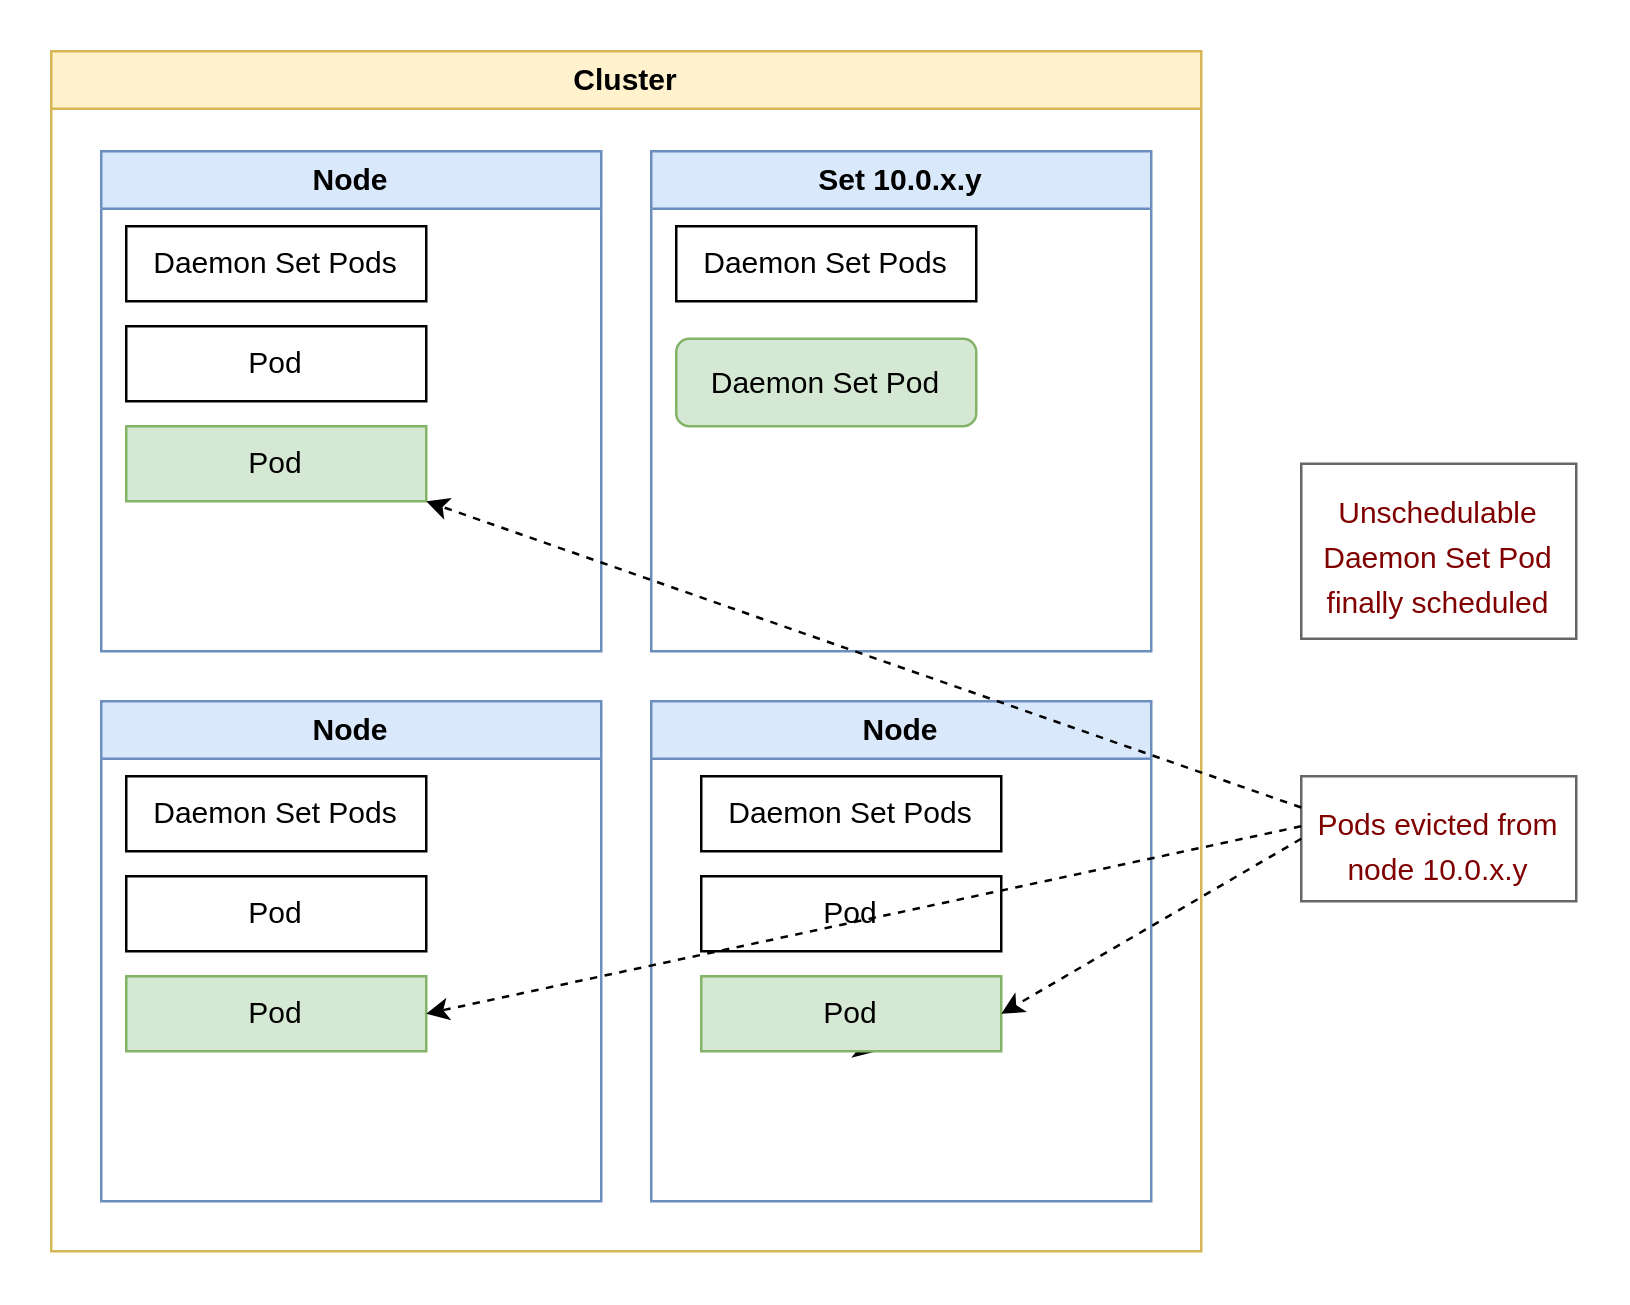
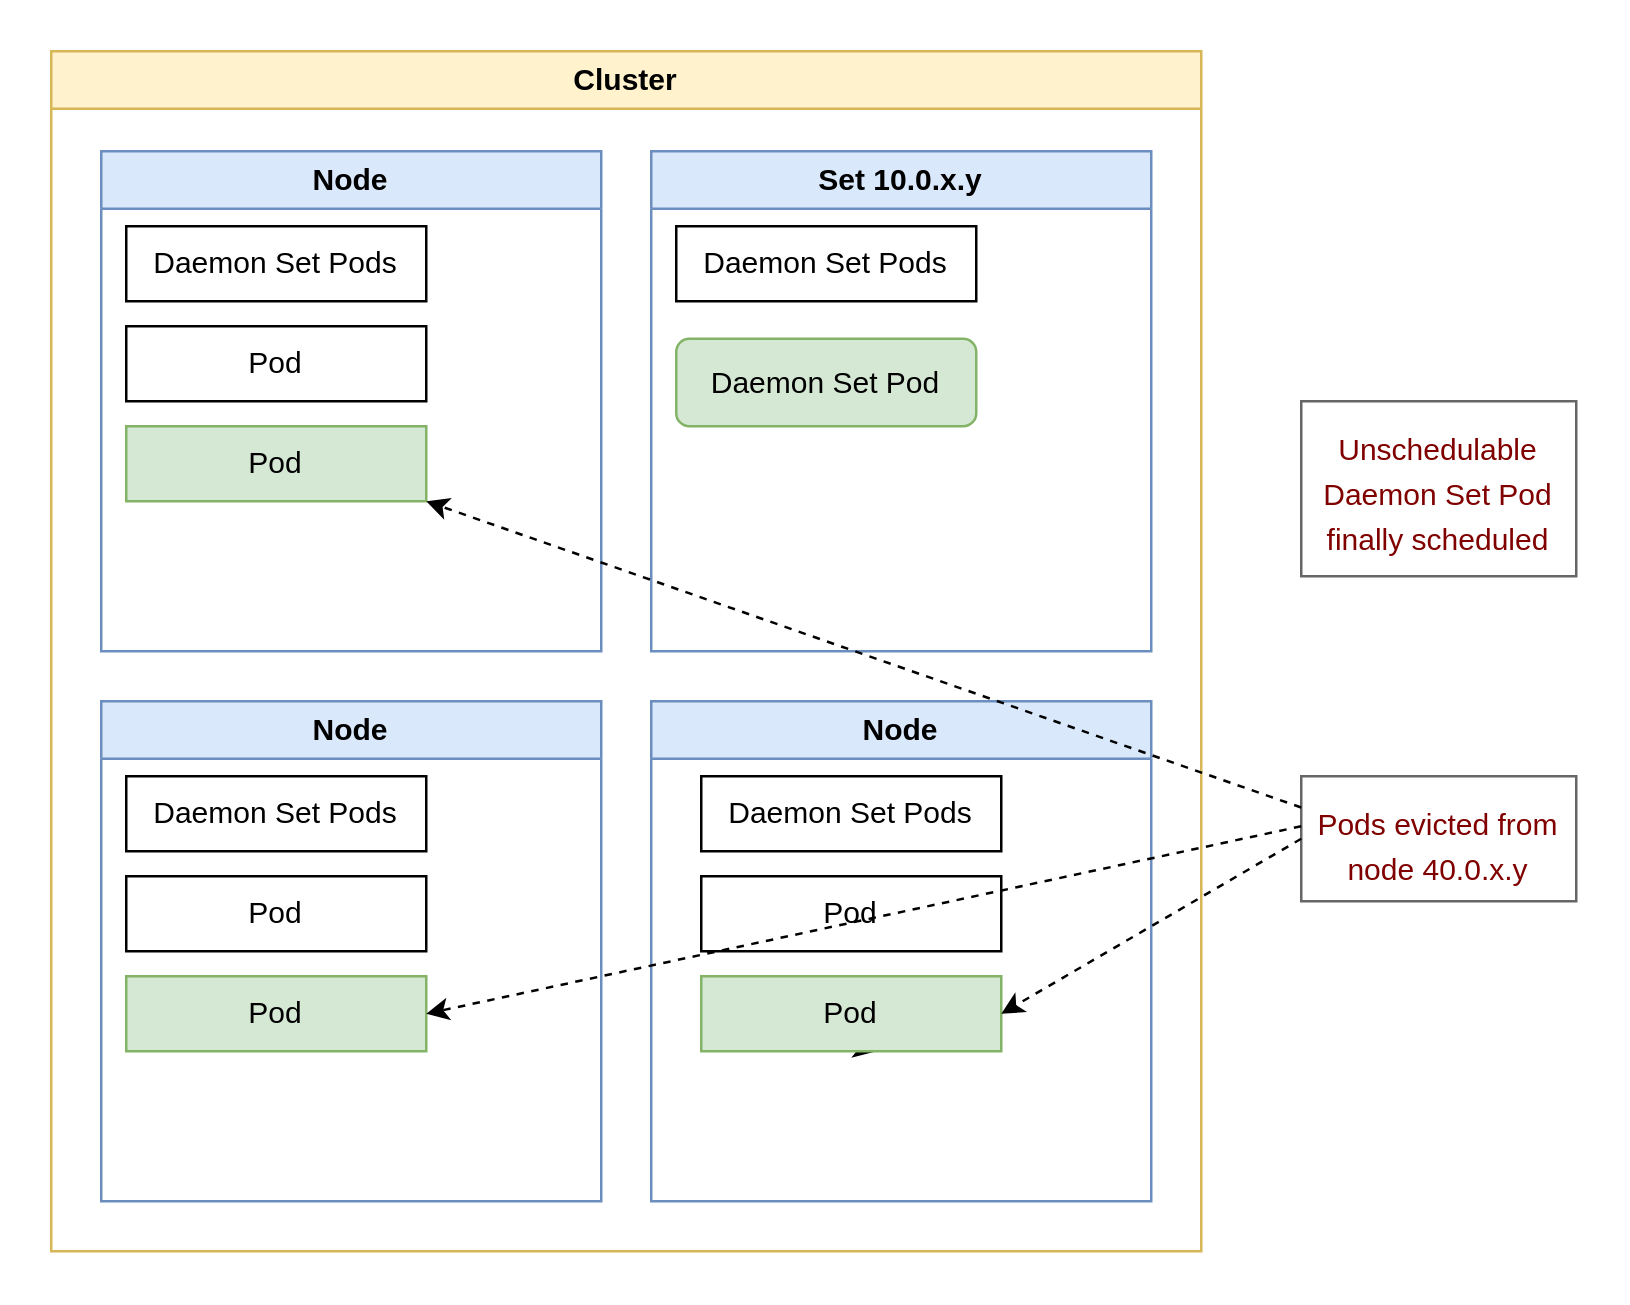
  <mxCell id="0" />
  <mxCell id="1" parent="0" />
  <mxCell id="2" value="Cluster" style="swimlane;whiteSpace=wrap;html=1;fillColor=#fff2cc;strokeColor=#d6b656;fillStyle=auto;" parent="1" vertex="1"><mxGeometry x="20" y="20" width="460" height="480" as="geometry" /></mxCell>
  <mxCell id="3" value="Set 10.0.x.y" style="swimlane;whiteSpace=wrap;html=1;fillColor=#dae8fc;strokeColor=#6c8ebf;" parent="2" vertex="1"><mxGeometry x="240" y="40" width="200" height="200" as="geometry" /></mxCell>
  <mxCell id="4" value="Daemon Set Pods" style="rounded=0;whiteSpace=wrap;html=1;" parent="3" vertex="1"><mxGeometry x="10" y="30" width="120" height="30" as="geometry" /></mxCell>
  <mxCell id="5" value="Daemon Set Pod" style="whiteSpace=wrap;html=1;fillColor=#d5e8d4;strokeColor=#82b366;rounded=1;" parent="3" vertex="1"><mxGeometry x="10" y="75" width="120" height="35" as="geometry" /></mxCell>
  <mxCell id="6" value="Node" style="swimlane;whiteSpace=wrap;html=1;fillColor=#dae8fc;strokeColor=#6c8ebf;" parent="2" vertex="1"><mxGeometry x="20" y="40" width="200" height="200" as="geometry" /></mxCell>
  <mxCell id="7" value="Daemon Set Pods" style="rounded=0;whiteSpace=wrap;html=1;" parent="6" vertex="1"><mxGeometry x="10" y="30" width="120" height="30" as="geometry" /></mxCell>
  <mxCell id="8" value="Pod" style="rounded=0;whiteSpace=wrap;html=1;" parent="6" vertex="1"><mxGeometry x="10" y="70" width="120" height="30" as="geometry" /></mxCell>
  <mxCell id="9" value="Pod" style="rounded=0;whiteSpace=wrap;html=1;fillColor=#d5e8d4;strokeColor=#82b366;" parent="6" vertex="1"><mxGeometry x="10" y="110" width="120" height="30" as="geometry" /></mxCell>
  <mxCell id="10" value="Node" style="swimlane;whiteSpace=wrap;html=1;fillColor=#dae8fc;strokeColor=#6c8ebf;" parent="2" vertex="1"><mxGeometry x="240" y="260" width="200" height="200" as="geometry" /></mxCell>
  <mxCell id="11" value="Daemon Set Pods" style="rounded=0;whiteSpace=wrap;html=1;" parent="10" vertex="1"><mxGeometry x="20" y="30" width="120" height="30" as="geometry" /></mxCell>
  <mxCell id="12" value="Pod" style="rounded=0;whiteSpace=wrap;html=1;" parent="10" vertex="1"><mxGeometry x="20" y="70" width="120" height="30" as="geometry" /></mxCell>
  <mxCell id="13" value="Node" style="swimlane;whiteSpace=wrap;html=1;fillColor=#dae8fc;strokeColor=#6c8ebf;" parent="2" vertex="1"><mxGeometry x="20" y="260" width="200" height="200" as="geometry" /></mxCell>
  <mxCell id="14" value="Daemon Set Pods" style="rounded=0;whiteSpace=wrap;html=1;" parent="13" vertex="1"><mxGeometry x="10" y="30" width="120" height="30" as="geometry" /></mxCell>
  <mxCell id="15" value="Pod" style="rounded=0;whiteSpace=wrap;html=1;" parent="13" vertex="1"><mxGeometry x="10" y="70" width="120" height="30" as="geometry" /></mxCell>
  <mxCell id="16" value="Pod" style="rounded=0;whiteSpace=wrap;html=1;fillColor=#d5e8d4;strokeColor=#82b366;" parent="13" vertex="1"><mxGeometry x="10" y="110" width="120" height="30" as="geometry" /></mxCell>
- <mxCell id="17" value="&lt;div style=&quot;color: rgb(0, 0, 0); font-weight: normal; font-size: 12px; line-height: 18px;&quot;&gt;&lt;div&gt;&lt;span style=&quot;color: #800000;&quot;&gt;Pods evicted from node 10.0.x.y&lt;/span&gt;&lt;/div&gt;&lt;/div&gt;" style="text;whiteSpace=wrap;html=1;fontFamily=Helvetica;fillColor=none;fontColor=#333333;strokeColor=#666666;labelBackgroundColor=none;spacingTop=4;spacingBottom=4;spacingLeft=4;spacingRight=4;align=center;" parent="1" vertex="1"><mxGeometry x="520" y="310" width="110" height="50" as="geometry" /></mxCell>
+ <mxCell id="17" value="&lt;div style=&quot;color: rgb(0, 0, 0); font-weight: normal; font-size: 12px; line-height: 18px;&quot;&gt;&lt;div&gt;&lt;span style=&quot;color: #800000;&quot;&gt;Pods evicted from node 40.0.x.y&lt;/span&gt;&lt;/div&gt;&lt;/div&gt;" style="text;whiteSpace=wrap;html=1;fontFamily=Helvetica;fillColor=none;fontColor=#333333;strokeColor=#666666;labelBackgroundColor=none;spacingTop=4;spacingBottom=4;spacingLeft=4;spacingRight=4;align=center;" parent="1" vertex="1"><mxGeometry x="520" y="310" width="110" height="50" as="geometry" /></mxCell>
  <mxCell id="18" value="" style="endArrow=classic;html=1;exitX=0;exitY=0.5;exitDx=0;exitDy=0;exitPerimeter=0;dashed=1;startArrow=none;" parent="1" source="19" edge="1"><mxGeometry width="50" height="50" relative="1" as="geometry"><mxPoint x="540" y="280" as="sourcePoint" /><mxPoint x="350" y="420" as="targetPoint" /></mxGeometry></mxCell>
  <mxCell id="19" value="Pod" style="rounded=0;whiteSpace=wrap;html=1;fillColor=#d5e8d4;strokeColor=#82b366;" parent="1" vertex="1"><mxGeometry x="280" y="390" width="120" height="30" as="geometry" /></mxCell>
  <mxCell id="20" value="" style="endArrow=classic;html=1;fontFamily=Helvetica;dashed=1;entryX=1;entryY=1;entryDx=0;entryDy=0;exitX=0;exitY=0.25;exitDx=0;exitDy=0;" edge="1" parent="1" source="17" target="9"><mxGeometry width="50" height="50" relative="1" as="geometry"><mxPoint x="370" y="430" as="sourcePoint" /><mxPoint x="420" y="380" as="targetPoint" /></mxGeometry></mxCell>
  <mxCell id="21" value="" style="endArrow=classic;html=1;fontFamily=Helvetica;dashed=1;entryX=1;entryY=0.5;entryDx=0;entryDy=0;" edge="1" parent="1" target="16"><mxGeometry width="50" height="50" relative="1" as="geometry"><mxPoint x="520" y="330" as="sourcePoint" /><mxPoint x="180" y="210" as="targetPoint" /></mxGeometry></mxCell>
  <mxCell id="22" value="" style="endArrow=classic;html=1;fontFamily=Helvetica;dashed=1;entryX=1;entryY=0.5;entryDx=0;entryDy=0;exitX=0;exitY=0.5;exitDx=0;exitDy=0;" edge="1" parent="1" source="17" target="19"><mxGeometry width="50" height="50" relative="1" as="geometry"><mxPoint x="520" y="330" as="sourcePoint" /><mxPoint x="190" y="220" as="targetPoint" /></mxGeometry></mxCell>
- <mxCell id="23" value="&lt;div style=&quot;color: rgb(0, 0, 0); font-weight: normal; font-size: 12px; line-height: 18px;&quot;&gt;&lt;div&gt;&lt;span style=&quot;color: #800000;&quot;&gt;Unschedulable Daemon Set Pod finally scheduled&lt;/span&gt;&lt;/div&gt;&lt;/div&gt;" style="text;whiteSpace=wrap;html=1;fontFamily=Helvetica;fillColor=none;fontColor=#333333;strokeColor=#666666;labelBackgroundColor=none;spacingTop=4;spacingBottom=4;spacingLeft=4;spacingRight=4;align=center;" vertex="1" parent="1"><mxGeometry x="520" y="185" width="110" height="70" as="geometry" /></mxCell>
+ <mxCell id="23" value="&lt;div style=&quot;color: rgb(0, 0, 0); font-weight: normal; font-size: 12px; line-height: 18px;&quot;&gt;&lt;div&gt;&lt;span style=&quot;color: #800000;&quot;&gt;Unschedulable Daemon Set Pod finally scheduled&lt;/span&gt;&lt;/div&gt;&lt;/div&gt;" style="text;whiteSpace=wrap;html=1;fontFamily=Helvetica;fillColor=none;fontColor=#333333;strokeColor=#666666;labelBackgroundColor=none;spacingTop=4;spacingBottom=4;spacingLeft=4;spacingRight=4;align=center;" vertex="1" parent="1"><mxGeometry x="520" y="160" width="110" height="70" as="geometry" /></mxCell>
